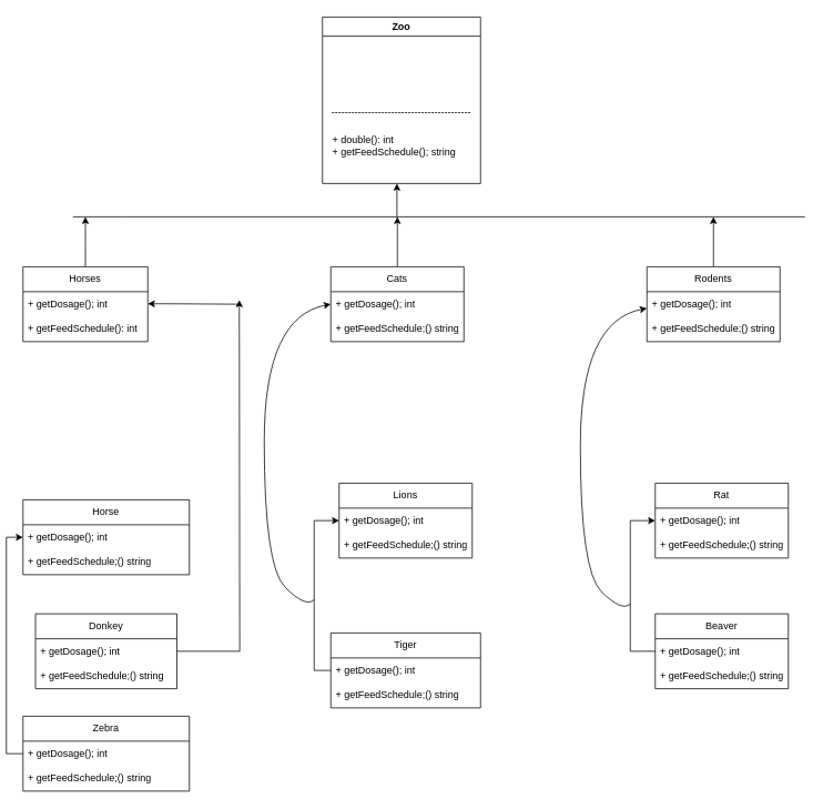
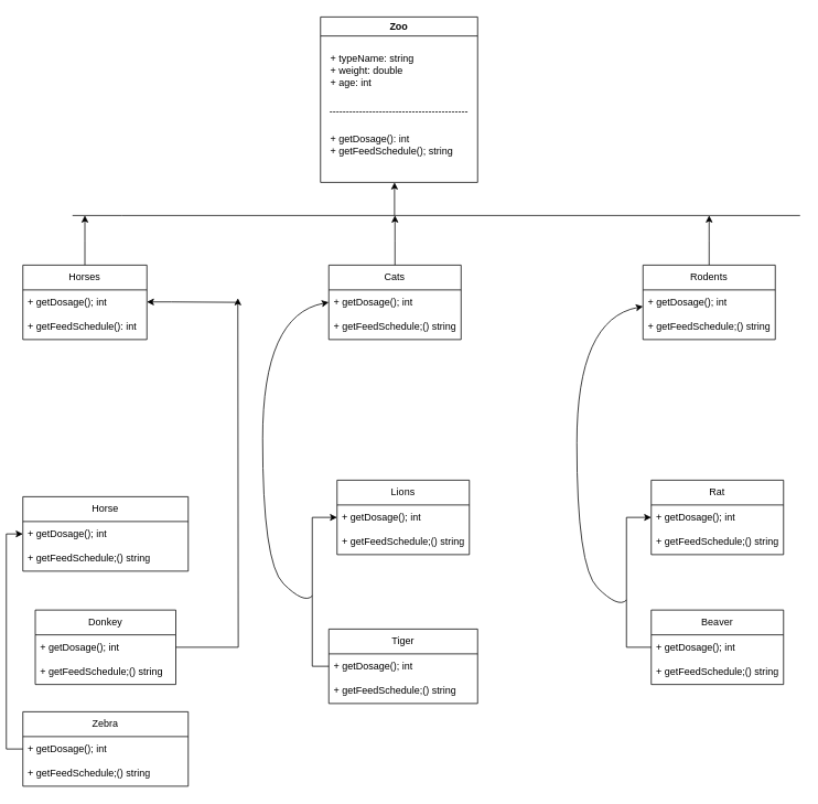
  <mxCell id="0" />
  <mxCell id="1" parent="0" />
  <mxCell id="2" value="Zoo" style="swimlane;whiteSpace=wrap;html=1;" vertex="1" parent="1"><mxGeometry x="380" y="20" width="190" height="200" as="geometry" /></mxCell>
- <mxCell id="4" value="+ double(): int&lt;br&gt;+ getFeedSchedule(); string" style="text;html=1;align=left;verticalAlign=middle;whiteSpace=wrap;rounded=0;" vertex="1" parent="2"><mxGeometry x="10" y="150" width="175" height="10" as="geometry" /></mxCell>
+ <mxCell id="3" value="+ typeName: string&lt;br&gt;+ weight: double&lt;br&gt;+ age: int" style="text;html=1;align=left;verticalAlign=middle;whiteSpace=wrap;rounded=0;" vertex="1" parent="2"><mxGeometry x="10" y="50" width="110" height="30" as="geometry" /></mxCell>
+ <mxCell id="4" value="+ getDosage(): int&lt;br&gt;+ getFeedSchedule(); string" style="text;html=1;align=left;verticalAlign=middle;whiteSpace=wrap;rounded=0;" vertex="1" parent="2"><mxGeometry x="10" y="150" width="175" height="10" as="geometry" /></mxCell>
  <mxCell id="5" style="edgeStyle=orthogonalEdgeStyle;rounded=0;orthogonalLoop=1;jettySize=auto;html=1;exitX=0.5;exitY=1;exitDx=0;exitDy=0;" edge="1" parent="2" source="4" target="4"><mxGeometry relative="1" as="geometry" /></mxCell>
  <mxCell id="6" value="------------------------------------------" style="text;html=1;align=center;verticalAlign=middle;whiteSpace=wrap;rounded=0;" vertex="1" parent="2"><mxGeometry x="10" y="100" width="170" height="30" as="geometry" /></mxCell>
  <mxCell id="7" style="edgeStyle=orthogonalEdgeStyle;rounded=0;orthogonalLoop=1;jettySize=auto;html=1;exitX=0.5;exitY=1;exitDx=0;exitDy=0;" edge="1" parent="2" source="4" target="4"><mxGeometry relative="1" as="geometry" /></mxCell>
  <mxCell id="8" style="edgeStyle=orthogonalEdgeStyle;rounded=0;orthogonalLoop=1;jettySize=auto;html=1;" edge="1" parent="1" source="9"><mxGeometry relative="1" as="geometry"><mxPoint x="95" y="260" as="targetPoint" /></mxGeometry></mxCell>
  <mxCell id="9" value="Horses" style="swimlane;fontStyle=0;childLayout=stackLayout;horizontal=1;startSize=30;horizontalStack=0;resizeParent=1;resizeParentMax=0;resizeLast=0;collapsible=1;marginBottom=0;whiteSpace=wrap;html=1;" vertex="1" parent="1"><mxGeometry x="20" y="320" width="150" height="90" as="geometry" /></mxCell>
  <mxCell id="10" value="+ getDosage(); int" style="text;strokeColor=none;fillColor=none;align=left;verticalAlign=middle;spacingLeft=4;spacingRight=4;overflow=hidden;points=[[0,0.5],[1,0.5]];portConstraint=eastwest;rotatable=0;whiteSpace=wrap;html=1;" vertex="1" parent="9"><mxGeometry y="30" width="150" height="30" as="geometry" /></mxCell>
  <mxCell id="11" value="+ getFeedSchedule(): int" style="text;strokeColor=none;fillColor=none;align=left;verticalAlign=middle;spacingLeft=4;spacingRight=4;overflow=hidden;points=[[0,0.5],[1,0.5]];portConstraint=eastwest;rotatable=0;whiteSpace=wrap;html=1;" vertex="1" parent="9"><mxGeometry y="60" width="150" height="30" as="geometry" /></mxCell>
  <mxCell id="12" value="Horse" style="swimlane;fontStyle=0;childLayout=stackLayout;horizontal=1;startSize=30;horizontalStack=0;resizeParent=1;resizeParentMax=0;resizeLast=0;collapsible=1;marginBottom=0;whiteSpace=wrap;html=1;" vertex="1" parent="1"><mxGeometry x="20" y="600" width="200" height="90" as="geometry" /></mxCell>
  <mxCell id="13" value="+ getDosage(); int" style="text;strokeColor=none;fillColor=none;align=left;verticalAlign=middle;spacingLeft=4;spacingRight=4;overflow=hidden;points=[[0,0.5],[1,0.5]];portConstraint=eastwest;rotatable=0;whiteSpace=wrap;html=1;" vertex="1" parent="12"><mxGeometry y="30" width="200" height="30" as="geometry" /></mxCell>
  <mxCell id="14" value="+ getFeedSchedule;() string" style="text;strokeColor=none;fillColor=none;align=left;verticalAlign=middle;spacingLeft=4;spacingRight=4;overflow=hidden;points=[[0,0.5],[1,0.5]];portConstraint=eastwest;rotatable=0;whiteSpace=wrap;html=1;" vertex="1" parent="12"><mxGeometry y="60" width="200" height="30" as="geometry" /></mxCell>
  <mxCell id="15" value="Lions" style="swimlane;fontStyle=0;childLayout=stackLayout;horizontal=1;startSize=30;horizontalStack=0;resizeParent=1;resizeParentMax=0;resizeLast=0;collapsible=1;marginBottom=0;whiteSpace=wrap;html=1;" vertex="1" parent="1"><mxGeometry x="400" y="580" width="160" height="90" as="geometry" /></mxCell>
  <mxCell id="16" value="+ getDosage(); int" style="text;strokeColor=none;fillColor=none;align=left;verticalAlign=middle;spacingLeft=4;spacingRight=4;overflow=hidden;points=[[0,0.5],[1,0.5]];portConstraint=eastwest;rotatable=0;whiteSpace=wrap;html=1;" vertex="1" parent="15"><mxGeometry y="30" width="160" height="30" as="geometry" /></mxCell>
  <mxCell id="17" value="+ getFeedSchedule;() string" style="text;strokeColor=none;fillColor=none;align=left;verticalAlign=middle;spacingLeft=4;spacingRight=4;overflow=hidden;points=[[0,0.5],[1,0.5]];portConstraint=eastwest;rotatable=0;whiteSpace=wrap;html=1;" vertex="1" parent="15"><mxGeometry y="60" width="160" height="30" as="geometry" /></mxCell>
  <mxCell id="18" style="edgeStyle=orthogonalEdgeStyle;rounded=0;orthogonalLoop=1;jettySize=auto;html=1;" edge="1" parent="1" source="19"><mxGeometry relative="1" as="geometry"><mxPoint x="470" y="260" as="targetPoint" /></mxGeometry></mxCell>
  <mxCell id="19" value="Cats" style="swimlane;fontStyle=0;childLayout=stackLayout;horizontal=1;startSize=30;horizontalStack=0;resizeParent=1;resizeParentMax=0;resizeLast=0;collapsible=1;marginBottom=0;whiteSpace=wrap;html=1;" vertex="1" parent="1"><mxGeometry x="390" y="320" width="160" height="90" as="geometry" /></mxCell>
  <mxCell id="20" value="+ getDosage(); int" style="text;strokeColor=none;fillColor=none;align=left;verticalAlign=middle;spacingLeft=4;spacingRight=4;overflow=hidden;points=[[0,0.5],[1,0.5]];portConstraint=eastwest;rotatable=0;whiteSpace=wrap;html=1;" vertex="1" parent="19"><mxGeometry y="30" width="160" height="30" as="geometry" /></mxCell>
  <mxCell id="21" value="+ getFeedSchedule;() string" style="text;strokeColor=none;fillColor=none;align=left;verticalAlign=middle;spacingLeft=4;spacingRight=4;overflow=hidden;points=[[0,0.5],[1,0.5]];portConstraint=eastwest;rotatable=0;whiteSpace=wrap;html=1;" vertex="1" parent="19"><mxGeometry y="60" width="160" height="30" as="geometry" /></mxCell>
  <mxCell id="22" style="edgeStyle=orthogonalEdgeStyle;rounded=0;orthogonalLoop=1;jettySize=auto;html=1;" edge="1" parent="1" source="23"><mxGeometry relative="1" as="geometry"><mxPoint x="850" y="260" as="targetPoint" /></mxGeometry></mxCell>
  <mxCell id="23" value="Rodents" style="swimlane;fontStyle=0;childLayout=stackLayout;horizontal=1;startSize=30;horizontalStack=0;resizeParent=1;resizeParentMax=0;resizeLast=0;collapsible=1;marginBottom=0;whiteSpace=wrap;html=1;" vertex="1" parent="1"><mxGeometry x="770" y="320" width="160" height="90" as="geometry" /></mxCell>
  <mxCell id="24" value="+ getDosage(); int" style="text;strokeColor=none;fillColor=none;align=left;verticalAlign=middle;spacingLeft=4;spacingRight=4;overflow=hidden;points=[[0,0.5],[1,0.5]];portConstraint=eastwest;rotatable=0;whiteSpace=wrap;html=1;" vertex="1" parent="23"><mxGeometry y="30" width="160" height="30" as="geometry" /></mxCell>
  <mxCell id="25" value="+ getFeedSchedule;() string" style="text;strokeColor=none;fillColor=none;align=left;verticalAlign=middle;spacingLeft=4;spacingRight=4;overflow=hidden;points=[[0,0.5],[1,0.5]];portConstraint=eastwest;rotatable=0;whiteSpace=wrap;html=1;" vertex="1" parent="23"><mxGeometry y="60" width="160" height="30" as="geometry" /></mxCell>
  <mxCell id="26" value="Rat" style="swimlane;fontStyle=0;childLayout=stackLayout;horizontal=1;startSize=30;horizontalStack=0;resizeParent=1;resizeParentMax=0;resizeLast=0;collapsible=1;marginBottom=0;whiteSpace=wrap;html=1;" vertex="1" parent="1"><mxGeometry x="780" y="580" width="160" height="90" as="geometry" /></mxCell>
  <mxCell id="27" value="+ getDosage(); int" style="text;strokeColor=none;fillColor=none;align=left;verticalAlign=middle;spacingLeft=4;spacingRight=4;overflow=hidden;points=[[0,0.5],[1,0.5]];portConstraint=eastwest;rotatable=0;whiteSpace=wrap;html=1;" vertex="1" parent="26"><mxGeometry y="30" width="160" height="30" as="geometry" /></mxCell>
  <mxCell id="28" value="+ getFeedSchedule;() string" style="text;strokeColor=none;fillColor=none;align=left;verticalAlign=middle;spacingLeft=4;spacingRight=4;overflow=hidden;points=[[0,0.5],[1,0.5]];portConstraint=eastwest;rotatable=0;whiteSpace=wrap;html=1;" vertex="1" parent="26"><mxGeometry y="60" width="160" height="30" as="geometry" /></mxCell>
  <mxCell id="29" value="Beaver" style="swimlane;fontStyle=0;childLayout=stackLayout;horizontal=1;startSize=30;horizontalStack=0;resizeParent=1;resizeParentMax=0;resizeLast=0;collapsible=1;marginBottom=0;whiteSpace=wrap;html=1;" vertex="1" parent="1"><mxGeometry x="780" y="737" width="160" height="90" as="geometry" /></mxCell>
  <mxCell id="30" value="+ getDosage(); int" style="text;strokeColor=none;fillColor=none;align=left;verticalAlign=middle;spacingLeft=4;spacingRight=4;overflow=hidden;points=[[0,0.5],[1,0.5]];portConstraint=eastwest;rotatable=0;whiteSpace=wrap;html=1;" vertex="1" parent="29"><mxGeometry y="30" width="160" height="30" as="geometry" /></mxCell>
  <mxCell id="31" value="+ getFeedSchedule;() string" style="text;strokeColor=none;fillColor=none;align=left;verticalAlign=middle;spacingLeft=4;spacingRight=4;overflow=hidden;points=[[0,0.5],[1,0.5]];portConstraint=eastwest;rotatable=0;whiteSpace=wrap;html=1;" vertex="1" parent="29"><mxGeometry y="60" width="160" height="30" as="geometry" /></mxCell>
  <mxCell id="32" style="edgeStyle=orthogonalEdgeStyle;rounded=0;orthogonalLoop=1;jettySize=auto;html=1;entryX=0;entryY=0.5;entryDx=0;entryDy=0;" edge="1" parent="1" source="30" target="27"><mxGeometry relative="1" as="geometry"><Array as="points"><mxPoint x="750" y="782" /><mxPoint x="750" y="625" /></Array></mxGeometry></mxCell>
  <mxCell id="33" value="Tiger" style="swimlane;fontStyle=0;childLayout=stackLayout;horizontal=1;startSize=30;horizontalStack=0;resizeParent=1;resizeParentMax=0;resizeLast=0;collapsible=1;marginBottom=0;whiteSpace=wrap;html=1;" vertex="1" parent="1"><mxGeometry x="390" y="760" width="180" height="90" as="geometry" /></mxCell>
  <mxCell id="34" value="+ getDosage(); int" style="text;strokeColor=none;fillColor=none;align=left;verticalAlign=middle;spacingLeft=4;spacingRight=4;overflow=hidden;points=[[0,0.5],[1,0.5]];portConstraint=eastwest;rotatable=0;whiteSpace=wrap;html=1;" vertex="1" parent="33"><mxGeometry y="30" width="180" height="30" as="geometry" /></mxCell>
  <mxCell id="35" value="+ getFeedSchedule;() string" style="text;strokeColor=none;fillColor=none;align=left;verticalAlign=middle;spacingLeft=4;spacingRight=4;overflow=hidden;points=[[0,0.5],[1,0.5]];portConstraint=eastwest;rotatable=0;whiteSpace=wrap;html=1;" vertex="1" parent="33"><mxGeometry y="60" width="180" height="30" as="geometry" /></mxCell>
  <mxCell id="36" style="edgeStyle=orthogonalEdgeStyle;rounded=0;orthogonalLoop=1;jettySize=auto;html=1;entryX=0;entryY=0.5;entryDx=0;entryDy=0;" edge="1" parent="1" source="34" target="16"><mxGeometry relative="1" as="geometry" /></mxCell>
  <mxCell id="37" value="Donkey" style="swimlane;fontStyle=0;childLayout=stackLayout;horizontal=1;startSize=30;horizontalStack=0;resizeParent=1;resizeParentMax=0;resizeLast=0;collapsible=1;marginBottom=0;whiteSpace=wrap;html=1;" vertex="1" parent="1"><mxGeometry x="35" y="737" width="170" height="90" as="geometry" /></mxCell>
  <mxCell id="38" style="edgeStyle=orthogonalEdgeStyle;rounded=0;orthogonalLoop=1;jettySize=auto;html=1;" edge="1" parent="37" source="39"><mxGeometry relative="1" as="geometry"><mxPoint x="245" y="-377" as="targetPoint" /></mxGeometry></mxCell>
  <mxCell id="39" value="+ getDosage(); int" style="text;strokeColor=none;fillColor=none;align=left;verticalAlign=middle;spacingLeft=4;spacingRight=4;overflow=hidden;points=[[0,0.5],[1,0.5]];portConstraint=eastwest;rotatable=0;whiteSpace=wrap;html=1;" vertex="1" parent="37"><mxGeometry y="30" width="170" height="30" as="geometry" /></mxCell>
  <mxCell id="40" value="+ getFeedSchedule;() string" style="text;strokeColor=none;fillColor=none;align=left;verticalAlign=middle;spacingLeft=4;spacingRight=4;overflow=hidden;points=[[0,0.5],[1,0.5]];portConstraint=eastwest;rotatable=0;whiteSpace=wrap;html=1;" vertex="1" parent="37"><mxGeometry y="60" width="170" height="30" as="geometry" /></mxCell>
  <mxCell id="41" value="Zebra" style="swimlane;fontStyle=0;childLayout=stackLayout;horizontal=1;startSize=30;horizontalStack=0;resizeParent=1;resizeParentMax=0;resizeLast=0;collapsible=1;marginBottom=0;whiteSpace=wrap;html=1;" vertex="1" parent="1"><mxGeometry x="20" y="860" width="200" height="90" as="geometry" /></mxCell>
  <mxCell id="42" value="+ getDosage(); int" style="text;strokeColor=none;fillColor=none;align=left;verticalAlign=middle;spacingLeft=4;spacingRight=4;overflow=hidden;points=[[0,0.5],[1,0.5]];portConstraint=eastwest;rotatable=0;whiteSpace=wrap;html=1;" vertex="1" parent="41"><mxGeometry y="30" width="200" height="30" as="geometry" /></mxCell>
  <mxCell id="43" value="+ getFeedSchedule;() string" style="text;strokeColor=none;fillColor=none;align=left;verticalAlign=middle;spacingLeft=4;spacingRight=4;overflow=hidden;points=[[0,0.5],[1,0.5]];portConstraint=eastwest;rotatable=0;whiteSpace=wrap;html=1;" vertex="1" parent="41"><mxGeometry y="60" width="200" height="30" as="geometry" /></mxCell>
  <mxCell id="44" style="edgeStyle=orthogonalEdgeStyle;rounded=0;orthogonalLoop=1;jettySize=auto;html=1;entryX=0;entryY=0.5;entryDx=0;entryDy=0;" edge="1" parent="1" source="42" target="13"><mxGeometry relative="1" as="geometry" /></mxCell>
  <mxCell id="45" value="" style="endArrow=classic;html=1;rounded=0;" edge="1" parent="1"><mxGeometry width="50" height="50" relative="1" as="geometry"><mxPoint x="280" y="365" as="sourcePoint" /><mxPoint x="170" y="364.5" as="targetPoint" /><Array as="points"><mxPoint x="200" y="364.5" /></Array></mxGeometry></mxCell>
  <mxCell id="46" value="" style="curved=1;endArrow=classic;html=1;rounded=0;entryX=0;entryY=0.5;entryDx=0;entryDy=0;" edge="1" parent="1" target="20"><mxGeometry width="50" height="50" relative="1" as="geometry"><mxPoint x="370" y="720" as="sourcePoint" /><mxPoint x="360" y="680" as="targetPoint" /><Array as="points"><mxPoint x="360" y="730" /><mxPoint x="310" y="680" /><mxPoint x="310" y="380" /></Array></mxGeometry></mxCell>
  <mxCell id="47" value="" style="curved=1;endArrow=classic;html=1;rounded=0;entryX=0;entryY=0.5;entryDx=0;entryDy=0;" edge="1" parent="1"><mxGeometry width="50" height="50" relative="1" as="geometry"><mxPoint x="750" y="725" as="sourcePoint" /><mxPoint x="770" y="370" as="targetPoint" /><Array as="points"><mxPoint x="740" y="735" /><mxPoint x="690" y="685" /><mxPoint x="690" y="385" /></Array></mxGeometry></mxCell>
  <mxCell id="48" value="" style="endArrow=none;html=1;rounded=0;" edge="1" parent="1"><mxGeometry width="50" height="50" relative="1" as="geometry"><mxPoint x="80" y="260" as="sourcePoint" /><mxPoint x="960" y="260" as="targetPoint" /><Array as="points"><mxPoint x="140" y="260" /></Array></mxGeometry></mxCell>
  <mxCell id="49" value="" style="endArrow=classic;html=1;rounded=0;" edge="1" parent="1"><mxGeometry width="50" height="50" relative="1" as="geometry"><mxPoint x="469.5" y="260" as="sourcePoint" /><mxPoint x="469.5" y="220" as="targetPoint" /></mxGeometry></mxCell>
